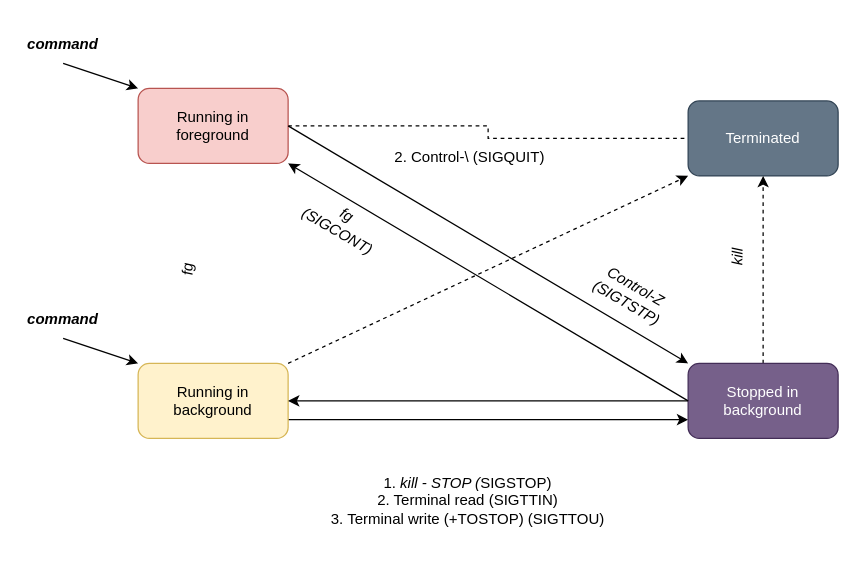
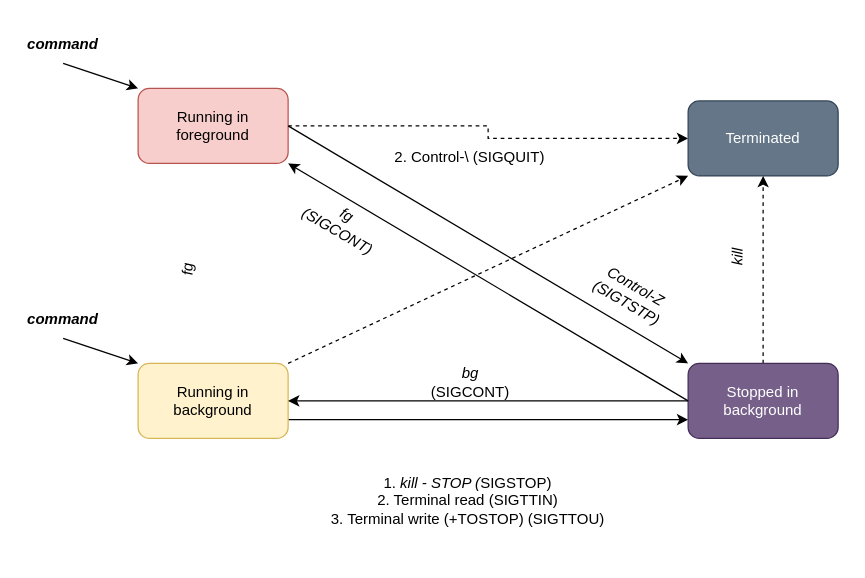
  <mxCell id="0" />
  <mxCell id="1" parent="0" />
- <mxCell id="2" style="edgeStyle=orthogonalEdgeStyle;rounded=0;orthogonalLoop=1;jettySize=auto;html=1;exitX=1;exitY=0.5;exitDx=0;exitDy=0;entryX=0;entryY=0.5;entryDx=0;entryDy=0;dashed=1;endArrow=none;" edge="1" parent="1" source="3" target="4"><mxGeometry relative="1" as="geometry" /></mxCell>
+ <mxCell id="2" style="edgeStyle=orthogonalEdgeStyle;rounded=0;orthogonalLoop=1;jettySize=auto;html=1;exitX=1;exitY=0.5;exitDx=0;exitDy=0;entryX=0;entryY=0.5;entryDx=0;entryDy=0;dashed=1;" edge="1" parent="1" source="3" target="4"><mxGeometry relative="1" as="geometry" /></mxCell>
  <mxCell id="3" value="Running in foreground" style="rounded=1;whiteSpace=wrap;html=1;fillColor=#f8cecc;strokeColor=#b85450;" vertex="1" parent="1"><mxGeometry x="110" y="70" width="120" height="60" as="geometry" /></mxCell>
  <mxCell id="4" value="Terminated" style="rounded=1;whiteSpace=wrap;html=1;fillColor=#647687;fontColor=#ffffff;strokeColor=#314354;" vertex="1" parent="1"><mxGeometry x="550" y="80" width="120" height="60" as="geometry" /></mxCell>
  <mxCell id="5" style="edgeStyle=orthogonalEdgeStyle;rounded=0;orthogonalLoop=1;jettySize=auto;html=1;exitX=1;exitY=0.75;exitDx=0;exitDy=0;entryX=0;entryY=0.75;entryDx=0;entryDy=0;" edge="1" parent="1" source="6" target="9"><mxGeometry relative="1" as="geometry" /></mxCell>
  <mxCell id="6" value="Running in background" style="rounded=1;whiteSpace=wrap;html=1;fillColor=#fff2cc;strokeColor=#d6b656;" vertex="1" parent="1"><mxGeometry x="110" y="290" width="120" height="60" as="geometry" /></mxCell>
  <mxCell id="7" style="edgeStyle=orthogonalEdgeStyle;rounded=0;orthogonalLoop=1;jettySize=auto;html=1;exitX=0.5;exitY=0;exitDx=0;exitDy=0;entryX=0.5;entryY=1;entryDx=0;entryDy=0;dashed=1;" edge="1" parent="1" source="9" target="4"><mxGeometry relative="1" as="geometry" /></mxCell>
  <mxCell id="8" style="edgeStyle=orthogonalEdgeStyle;rounded=0;orthogonalLoop=1;jettySize=auto;html=1;exitX=0;exitY=0.5;exitDx=0;exitDy=0;entryX=1;entryY=0.5;entryDx=0;entryDy=0;" edge="1" parent="1" source="9" target="6"><mxGeometry relative="1" as="geometry" /></mxCell>
  <mxCell id="9" value="Stopped in background" style="rounded=1;whiteSpace=wrap;html=1;fillColor=#76608a;fontColor=#ffffff;strokeColor=#432D57;" vertex="1" parent="1"><mxGeometry x="550" y="290" width="120" height="60" as="geometry" /></mxCell>
  <mxCell id="10" value="2. Control-\ (SIGQUIT)" style="text;html=1;align=center;verticalAlign=middle;whiteSpace=wrap;rounded=0;" vertex="1" parent="1"><mxGeometry x="308" y="110" width="135" height="30" as="geometry" /></mxCell>
  <mxCell id="11" value="" style="endArrow=classic;html=1;rounded=0;exitX=1;exitY=0;exitDx=0;exitDy=0;entryX=0;entryY=1;entryDx=0;entryDy=0;dashed=1;" edge="1" parent="1" source="6" target="4"><mxGeometry width="50" height="50" relative="1" as="geometry"><mxPoint x="350" y="200" as="sourcePoint" /><mxPoint x="400" y="150" as="targetPoint" /></mxGeometry></mxCell>
  <mxCell id="12" value="" style="endArrow=classic;html=1;rounded=0;exitX=1;exitY=0.5;exitDx=0;exitDy=0;entryX=0;entryY=0;entryDx=0;entryDy=0;" edge="1" parent="1" source="3" target="9"><mxGeometry width="50" height="50" relative="1" as="geometry"><mxPoint x="350" y="200" as="sourcePoint" /><mxPoint x="400" y="150" as="targetPoint" /></mxGeometry></mxCell>
  <mxCell id="13" value="" style="endArrow=classic;html=1;rounded=0;entryX=1;entryY=1;entryDx=0;entryDy=0;exitX=0;exitY=0.5;exitDx=0;exitDy=0;" edge="1" parent="1" source="9" target="3"><mxGeometry width="50" height="50" relative="1" as="geometry"><mxPoint x="350" y="200" as="sourcePoint" /><mxPoint x="400" y="150" as="targetPoint" /></mxGeometry></mxCell>
  <mxCell id="14" value="&lt;i&gt;fg&lt;/i&gt;" style="text;html=1;align=center;verticalAlign=middle;whiteSpace=wrap;rounded=0;rotation=-89;" vertex="1" parent="1"><mxGeometry x="120" y="200" width="60" height="30" as="geometry" /></mxCell>
  <mxCell id="15" value="fg (SIGCONT)" style="text;html=1;align=center;verticalAlign=middle;whiteSpace=wrap;rounded=0;rotation=30;fontStyle=2" vertex="1" parent="1"><mxGeometry x="239.33" y="162.5" width="70" height="30" as="geometry" /></mxCell>
  <mxCell id="16" value="Control-Z (SIGTSTP)" style="text;html=1;align=center;verticalAlign=middle;whiteSpace=wrap;rounded=0;rotation=30;fontStyle=2" vertex="1" parent="1"><mxGeometry x="470" y="220" width="70" height="30" as="geometry" /></mxCell>
+ <mxCell id="17" value="&lt;i&gt;bg &lt;/i&gt;(SIGCONT)" style="text;html=1;align=center;verticalAlign=middle;whiteSpace=wrap;rounded=0;" vertex="1" parent="1"><mxGeometry x="345.5" y="290" width="60" height="30" as="geometry" /></mxCell>
  <mxCell id="18" value="&lt;i&gt;kill&lt;/i&gt;" style="text;html=1;align=center;verticalAlign=middle;whiteSpace=wrap;rounded=0;rotation=-89;" vertex="1" parent="1"><mxGeometry x="560" y="190" width="60" height="30" as="geometry" /></mxCell>
  <mxCell id="19" value="&lt;i&gt;&lt;b&gt;command&lt;/b&gt;&lt;/i&gt;" style="text;html=1;align=center;verticalAlign=middle;whiteSpace=wrap;rounded=0;" vertex="1" parent="1"><mxGeometry x="20" y="20" width="60" height="30" as="geometry" /></mxCell>
  <mxCell id="20" value="&lt;i&gt;&lt;b&gt;command&lt;/b&gt;&lt;/i&gt;" style="text;html=1;align=center;verticalAlign=middle;whiteSpace=wrap;rounded=0;" vertex="1" parent="1"><mxGeometry x="20" y="240" width="60" height="30" as="geometry" /></mxCell>
  <mxCell id="21" value="&lt;div&gt;1. &lt;i&gt;kill - STOP (&lt;/i&gt;SIGSTOP)&lt;/div&gt;&lt;div&gt;2. Terminal read (SIGTTIN)&lt;/div&gt;&lt;div&gt;3. Terminal write (+TOSTOP) (SIGTTOU)&lt;/div&gt;" style="text;html=1;align=center;verticalAlign=middle;whiteSpace=wrap;rounded=0;" vertex="1" parent="1"><mxGeometry x="239.33" y="360" width="270" height="80" as="geometry" /></mxCell>
  <mxCell id="22" value="" style="endArrow=classic;html=1;rounded=0;exitX=0.5;exitY=1;exitDx=0;exitDy=0;entryX=0;entryY=0;entryDx=0;entryDy=0;" edge="1" parent="1" source="19" target="3"><mxGeometry width="50" height="50" relative="1" as="geometry"><mxPoint x="550" y="350" as="sourcePoint" /><mxPoint x="600" y="300" as="targetPoint" /></mxGeometry></mxCell>
  <mxCell id="23" value="" style="endArrow=classic;html=1;rounded=0;exitX=0.5;exitY=1;exitDx=0;exitDy=0;entryX=0;entryY=0;entryDx=0;entryDy=0;" edge="1" parent="1"><mxGeometry width="50" height="50" relative="1" as="geometry"><mxPoint x="50" y="270" as="sourcePoint" /><mxPoint x="110" y="290" as="targetPoint" /></mxGeometry></mxCell>
